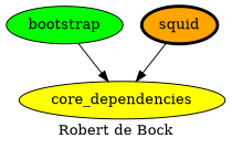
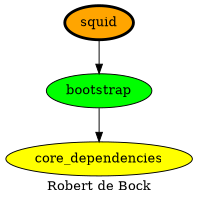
  digraph {
    label="Robert de Bock"
    node [style=filled]
    bootstrap [fillcolor=green]
    core_dependencies [fillcolor=yellow]
    squid [fillcolor=orange penwidth=3]
    bootstrap -> core_dependencies
-   squid -> core_dependencies
+   squid -> bootstrap
  }
